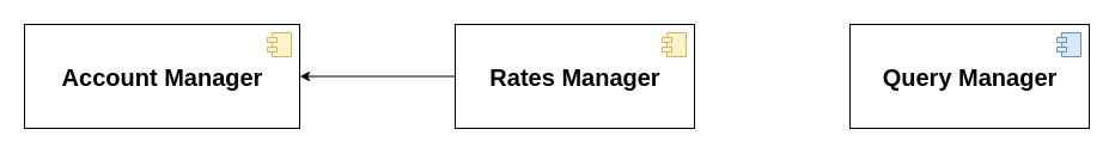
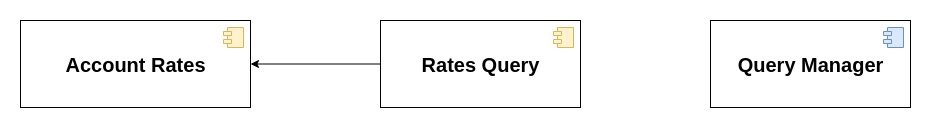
  <mxCell id="0" />
  <mxCell id="1" parent="0" />
- <mxCell id="2" value="&lt;b style=&quot;font-size: 20px&quot;&gt;Rates Manager&lt;/b&gt;" style="html=1;dropTarget=0;fontSize=20;sketch=0;" parent="1" vertex="1"><mxGeometry x="380" y="20" width="200" height="87" as="geometry" /></mxCell>
+ <mxCell id="2" value="&lt;b style=&quot;font-size: 20px&quot;&gt;Rates Query&lt;/b&gt;" style="html=1;dropTarget=0;fontSize=20;sketch=0;" parent="1" vertex="1"><mxGeometry x="380" y="20" width="200" height="87" as="geometry" /></mxCell>
  <mxCell id="3" value="" style="shape=module;jettyWidth=8;jettyHeight=4;fontSize=20;fillColor=#fff2cc;strokeColor=#d6b656;" parent="2" vertex="1"><mxGeometry x="1" width="20" height="20" relative="1" as="geometry"><mxPoint x="-27" y="7" as="offset" /></mxGeometry></mxCell>
  <mxCell id="4" value="&lt;b style=&quot;font-size: 20px&quot;&gt;Query Manager&lt;/b&gt;" style="html=1;dropTarget=0;fontSize=20;fontStyle=0;" parent="1" vertex="1"><mxGeometry x="710" y="20" width="200" height="87" as="geometry" /></mxCell>
  <mxCell id="5" value="" style="shape=module;jettyWidth=8;jettyHeight=4;fontSize=20;fillColor=#dae8fc;strokeColor=#6c8ebf;" parent="4" vertex="1"><mxGeometry x="1" width="20" height="20" relative="1" as="geometry"><mxPoint x="-27" y="7" as="offset" /></mxGeometry></mxCell>
- <mxCell id="6" value="&lt;b style=&quot;font-size: 20px&quot;&gt;Account Manager&lt;/b&gt;" style="html=1;dropTarget=0;fontSize=20;sketch=0;" parent="1" vertex="1"><mxGeometry x="20" y="20" width="230" height="87" as="geometry" /></mxCell>
+ <mxCell id="6" value="&lt;b style=&quot;font-size: 20px&quot;&gt;Account Rates&lt;/b&gt;" style="html=1;dropTarget=0;fontSize=20;sketch=0;" parent="1" vertex="1"><mxGeometry x="20" y="20" width="230" height="87" as="geometry" /></mxCell>
  <mxCell id="7" value="" style="shape=module;jettyWidth=8;jettyHeight=4;fontSize=20;fillColor=#fff2cc;strokeColor=#d6b656;" parent="6" vertex="1"><mxGeometry x="1" width="20" height="20" relative="1" as="geometry"><mxPoint x="-27" y="7" as="offset" /></mxGeometry></mxCell>
  <mxCell id="8" value="" style="endArrow=classic;html=1;entryX=1;entryY=0.5;entryDx=0;entryDy=0;exitX=0;exitY=0.5;exitDx=0;exitDy=0;" parent="1" source="2" target="6" edge="1"><mxGeometry width="50" height="50" relative="1" as="geometry"><mxPoint x="270" y="230" as="sourcePoint" /><mxPoint x="320" y="180" as="targetPoint" /></mxGeometry></mxCell>
